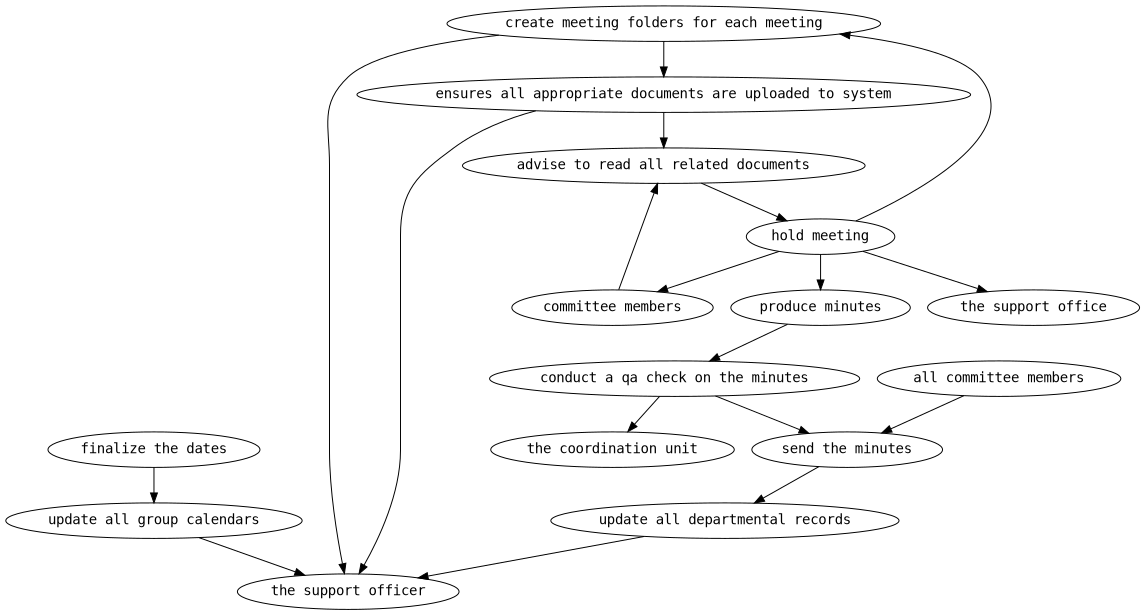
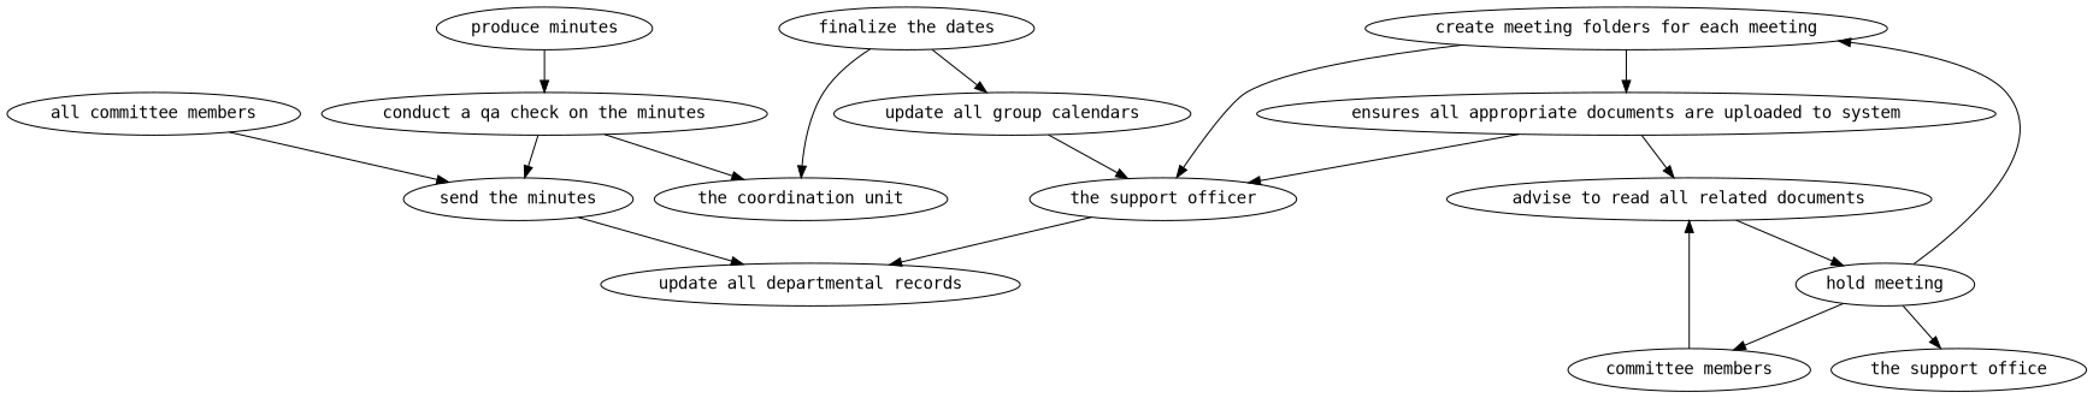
  strict digraph {
    fontname="DejaVu Sans Mono"
    node [fontname="DejaVu Sans Mono"]
    edge [attrs="{'type': 'actor performer', 'label': 'actor performer'}" fontname="DejaVu Sans Mono"]
    "finalize the dates" [attrs="{'type': 'Activity', 'label': 'finalize the dates'}"]
    "update all group calendars" [attrs="{'type': 'Activity', 'label': 'update all group calendars'}"]
    "the coordination unit" [attrs="{'type': 'Actor', 'label': 'the coordination unit'}"]
    "the support officer" [attrs="{'type': 'Actor', 'label': 'the support officer'}"]
    "create meeting folders for each meeting" [attrs="{'type': 'Activity', 'label': 'create meeting folders for each meeting'}"]
    "ensures all appropriate documents are uploaded to system" [attrs="{'type': 'Activity', 'label': 'ensures all appropriate documents are uploaded to system'}"]
    "advise to read all related documents" [attrs="{'type': 'Activity', 'label': 'advise to read all related documents'}"]
    "hold meeting" [attrs="{'type': 'Activity', 'label': 'hold meeting'}"]
    "committee members" [attrs="{'type': 'Actor', 'label': 'committee members'}"]
    "produce minutes" [attrs="{'type': 'Activity', 'label': 'produce minutes'}"]
    "the support office" [attrs="{'type': 'Actor', 'label': 'the support office'}"]
    "conduct a qa check on the minutes" [attrs="{'type': 'Activity', 'label': 'conduct a qa check on the minutes'}"]
    "send the minutes" [attrs="{'type': 'Activity', 'label': 'send the minutes'}"]
    "update all departmental records" [attrs="{'type': 'Activity', 'label': 'update all departmental records'}"]
    "all committee members" [attrs="{'type': 'Actor', 'label': 'all committee members'}"]
    "finalize the dates" -> "update all group calendars" [attrs="{'type': 'flow', 'label': 'flow'}"]
+   "finalize the dates" -> "the coordination unit"
    "update all group calendars" -> "the support officer"
    "create meeting folders for each meeting" -> "the support officer"
    "create meeting folders for each meeting" -> "ensures all appropriate documents are uploaded to system" [attrs="{'type': 'flow', 'label': 'flow'}"]
    "ensures all appropriate documents are uploaded to system" -> "the support officer"
    "ensures all appropriate documents are uploaded to system" -> "advise to read all related documents" [attrs="{'type': 'flow', 'label': 'flow'}"]
    "advise to read all related documents" -> "hold meeting" [attrs="{'type': 'flow', 'label': 'flow'}"]
    "hold meeting" -> "create meeting folders for each meeting" [attrs="{'type': 'flow', 'label': 'flow'}"]
    "hold meeting" -> "committee members"
-   "hold meeting" -> "produce minutes" [attrs="{'type': 'flow', 'label': 'flow'}"]
    "hold meeting" -> "the support office"
    "committee members" -> "advise to read all related documents"
    "produce minutes" -> "conduct a qa check on the minutes" [attrs="{'type': 'flow', 'label': 'flow'}"]
    "conduct a qa check on the minutes" -> "the coordination unit"
    "conduct a qa check on the minutes" -> "send the minutes" [attrs="{'type': 'flow', 'label': 'flow'}"]
    "send the minutes" -> "update all departmental records" [attrs="{'type': 'flow', 'label': 'flow'}"]
-   "update all departmental records" -> "the support officer"
+   "the support officer" -> "update all departmental records"
    "all committee members" -> "send the minutes"
  }
